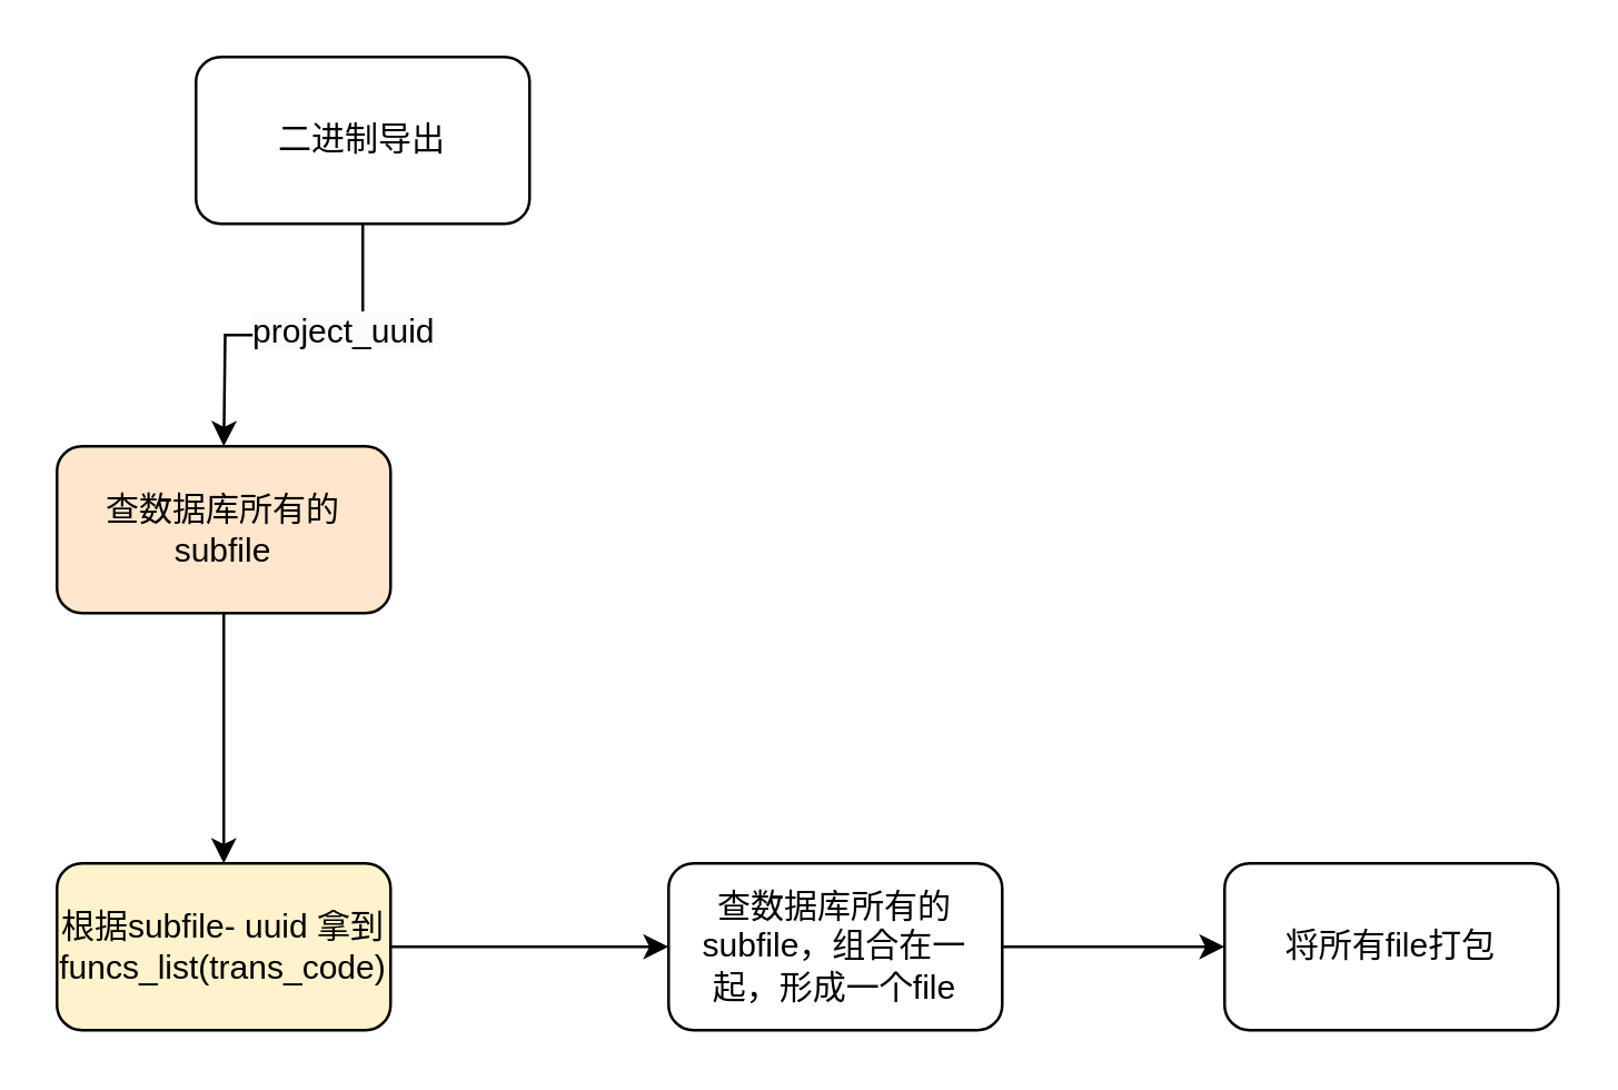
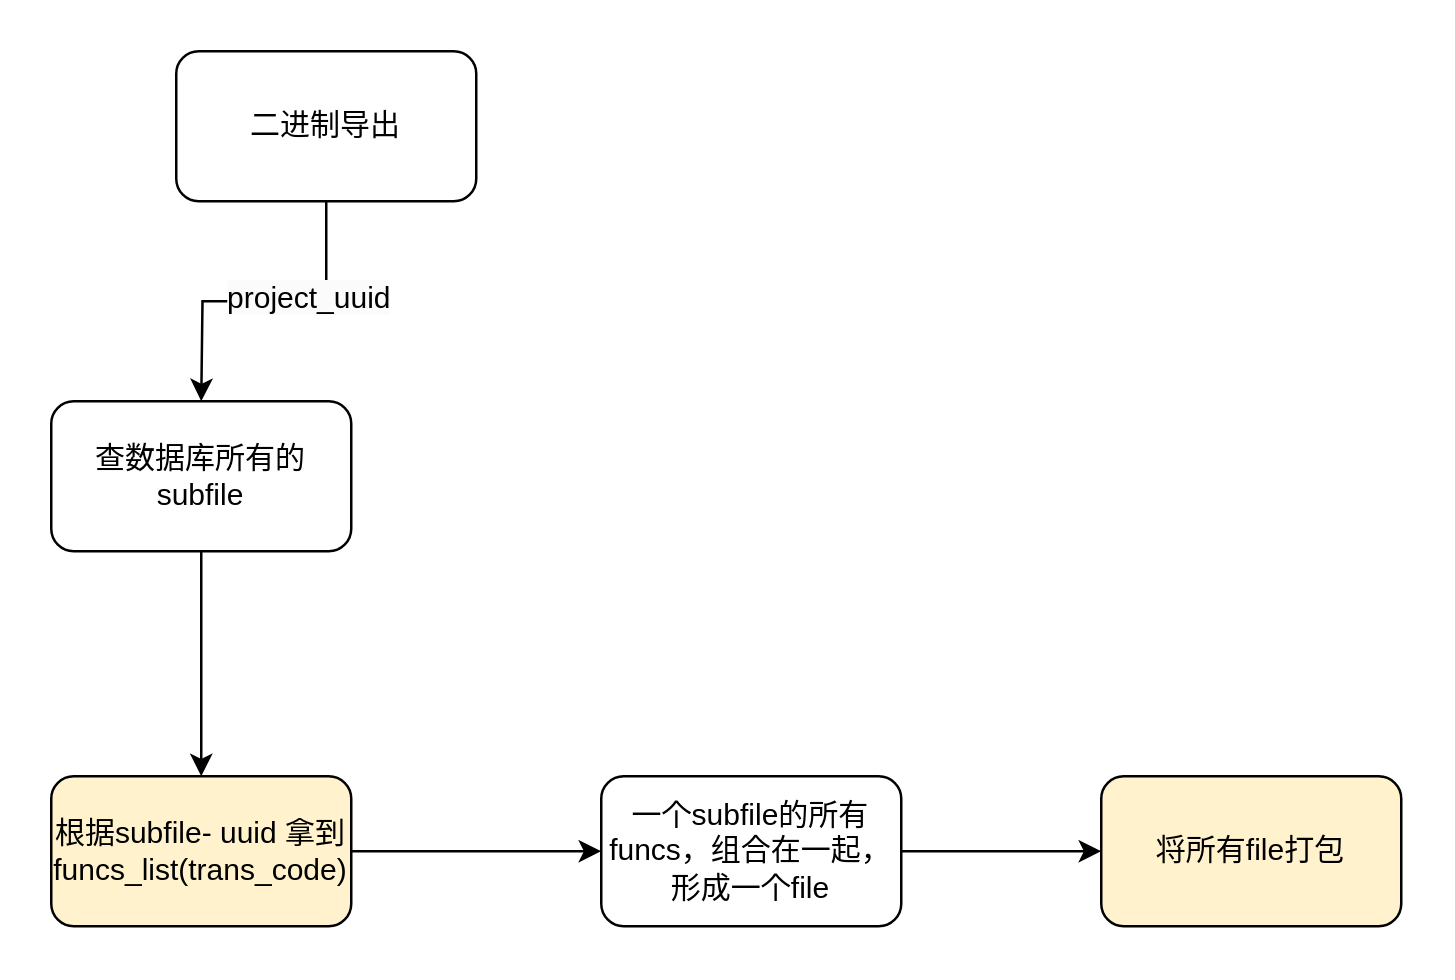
  <mxCell id="0" />
  <mxCell id="1" parent="0" />
  <mxCell id="2" style="edgeStyle=orthogonalEdgeStyle;rounded=0;orthogonalLoop=1;jettySize=auto;html=1;" edge="1" parent="1" source="4"><mxGeometry relative="1" as="geometry"><mxPoint x="80" y="160" as="targetPoint" /></mxGeometry></mxCell>
  <mxCell id="3" value="&lt;span style=&quot;font-size: 12px; text-wrap: wrap; background-color: rgb(251, 251, 251);&quot;&gt;project_uuid&lt;/span&gt;" style="edgeLabel;html=1;align=center;verticalAlign=middle;resizable=0;points=[];" vertex="1" connectable="0" parent="2"><mxGeometry x="-0.255" y="-2" relative="1" as="geometry"><mxPoint as="offset" /></mxGeometry></mxCell>
  <mxCell id="4" value="二进制导出" style="rounded=1;whiteSpace=wrap;html=1;" vertex="1" parent="1"><mxGeometry x="70" y="20" width="120" height="60" as="geometry" /></mxCell>
  <mxCell id="5" style="edgeStyle=orthogonalEdgeStyle;rounded=0;orthogonalLoop=1;jettySize=auto;html=1;" edge="1" parent="1" source="6"><mxGeometry relative="1" as="geometry"><mxPoint x="80" y="310" as="targetPoint" /></mxGeometry></mxCell>
- <mxCell id="6" value="查数据库所有的subfile" style="rounded=1;whiteSpace=wrap;html=1;fillColor=#ffe6cc;" vertex="1" parent="1"><mxGeometry x="20" y="160" width="120" height="60" as="geometry" /></mxCell>
+ <mxCell id="6" value="查数据库所有的subfile" style="rounded=1;whiteSpace=wrap;html=1;" vertex="1" parent="1"><mxGeometry x="20" y="160" width="120" height="60" as="geometry" /></mxCell>
  <mxCell id="7" style="edgeStyle=orthogonalEdgeStyle;rounded=0;orthogonalLoop=1;jettySize=auto;html=1;" edge="1" parent="1" source="8"><mxGeometry relative="1" as="geometry"><mxPoint x="240" y="340" as="targetPoint" /></mxGeometry></mxCell>
  <mxCell id="8" value="根据subfile- uuid 拿到funcs_list(trans_code)" style="rounded=1;whiteSpace=wrap;html=1;fillColor=#fff2cc;" vertex="1" parent="1"><mxGeometry x="20" y="310" width="120" height="60" as="geometry" /></mxCell>
  <mxCell id="9" style="edgeStyle=orthogonalEdgeStyle;rounded=0;orthogonalLoop=1;jettySize=auto;html=1;" edge="1" parent="1" source="10"><mxGeometry relative="1" as="geometry"><mxPoint x="440" y="340" as="targetPoint" /></mxGeometry></mxCell>
- <mxCell id="10" value="查数据库所有的subfile，组合在一起，形成一个file" style="rounded=1;whiteSpace=wrap;html=1;" vertex="1" parent="1"><mxGeometry x="240" y="310" width="120" height="60" as="geometry" /></mxCell>
- <mxCell id="11" value="将所有file打包" style="rounded=1;whiteSpace=wrap;html=1;" vertex="1" parent="1"><mxGeometry x="440" y="310" width="120" height="60" as="geometry" /></mxCell>
+ <mxCell id="10" value="一个subfile的所有funcs，组合在一起，形成一个file" style="rounded=1;whiteSpace=wrap;html=1;" vertex="1" parent="1"><mxGeometry x="240" y="310" width="120" height="60" as="geometry" /></mxCell>
+ <mxCell id="11" value="将所有file打包" style="rounded=1;whiteSpace=wrap;html=1;fillColor=#fff2cc;" vertex="1" parent="1"><mxGeometry x="440" y="310" width="120" height="60" as="geometry" /></mxCell>
